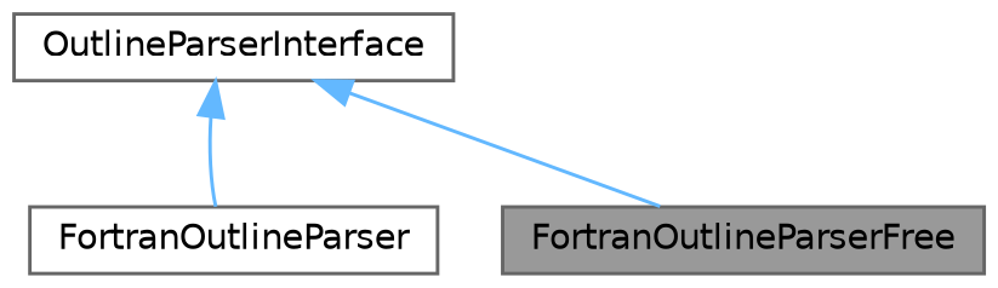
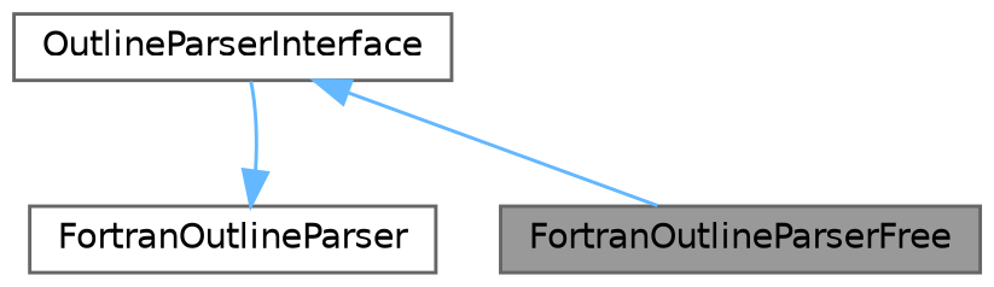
  digraph {
    node [color=gray40 fillcolor=white fontname=Helvetica fontsize=10 shape=box style=filled]
    edge [color=steelblue1 dir=back fontname=Helvetica fontsize=10 labelfontname=Helvetica labelfontsize=10 style=solid]
    n1 [fillcolor=grey60 fontcolor=black height=0.2 label=FortranOutlineParserFree width=0.4]
    n2 [height=0.2 label=FortranOutlineParser width=0.4]
    n3 [height=0.2 label=OutlineParserInterface width=0.4]
    n3 -> n1
-   n3 -> n2
+   n2 -> n3
  }
